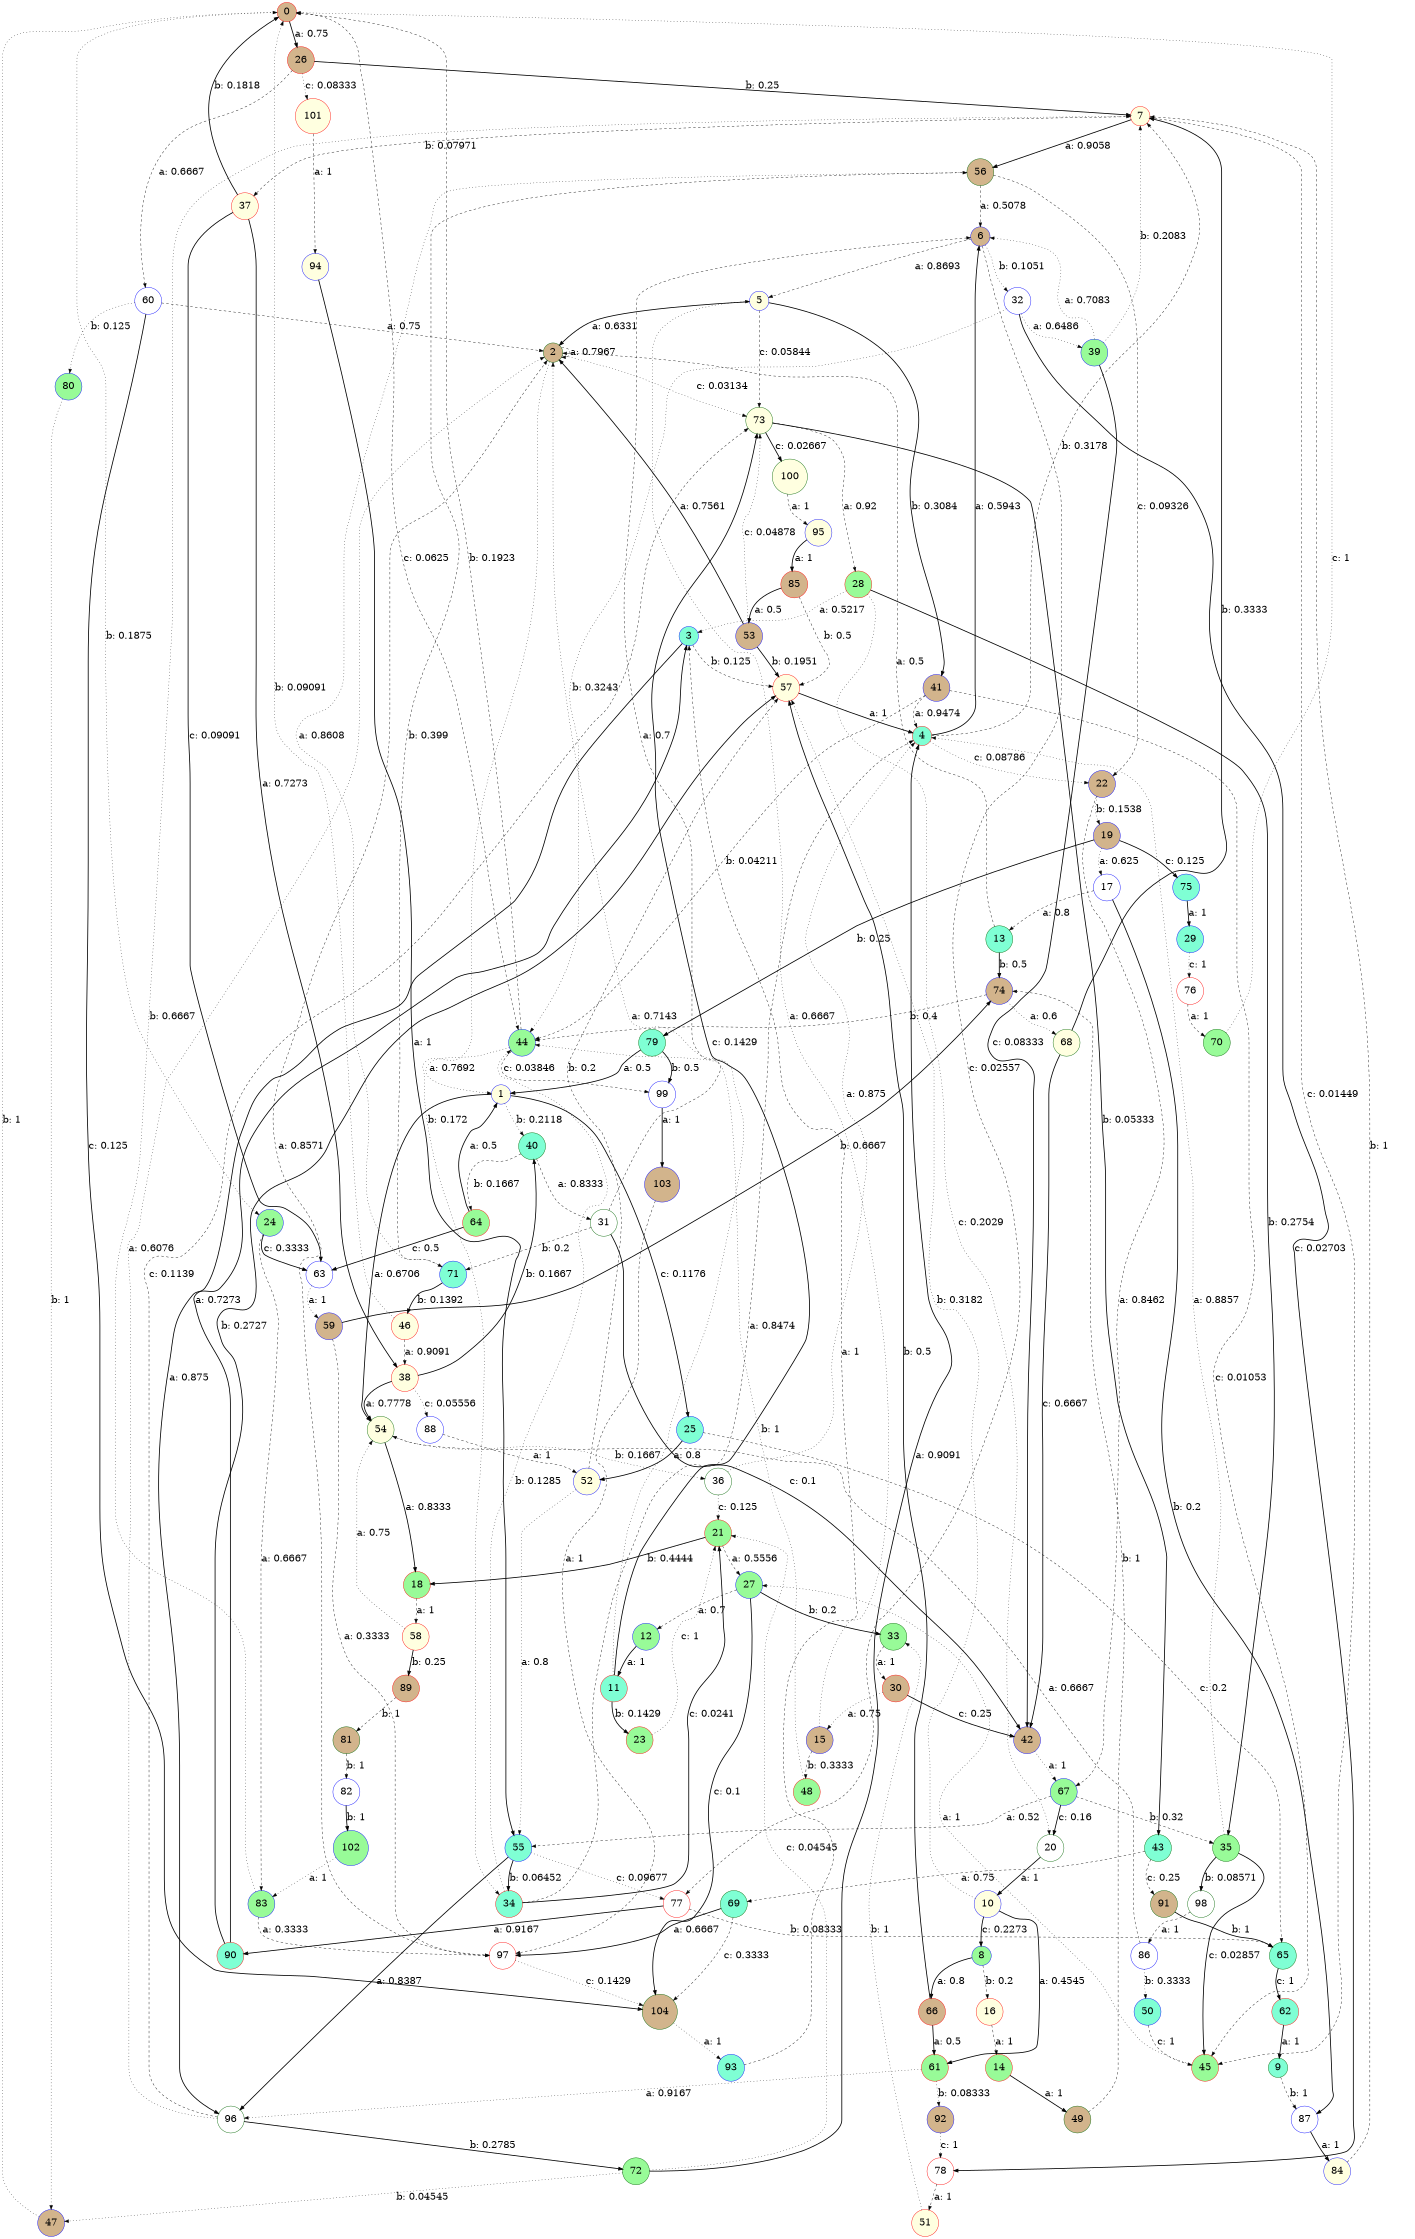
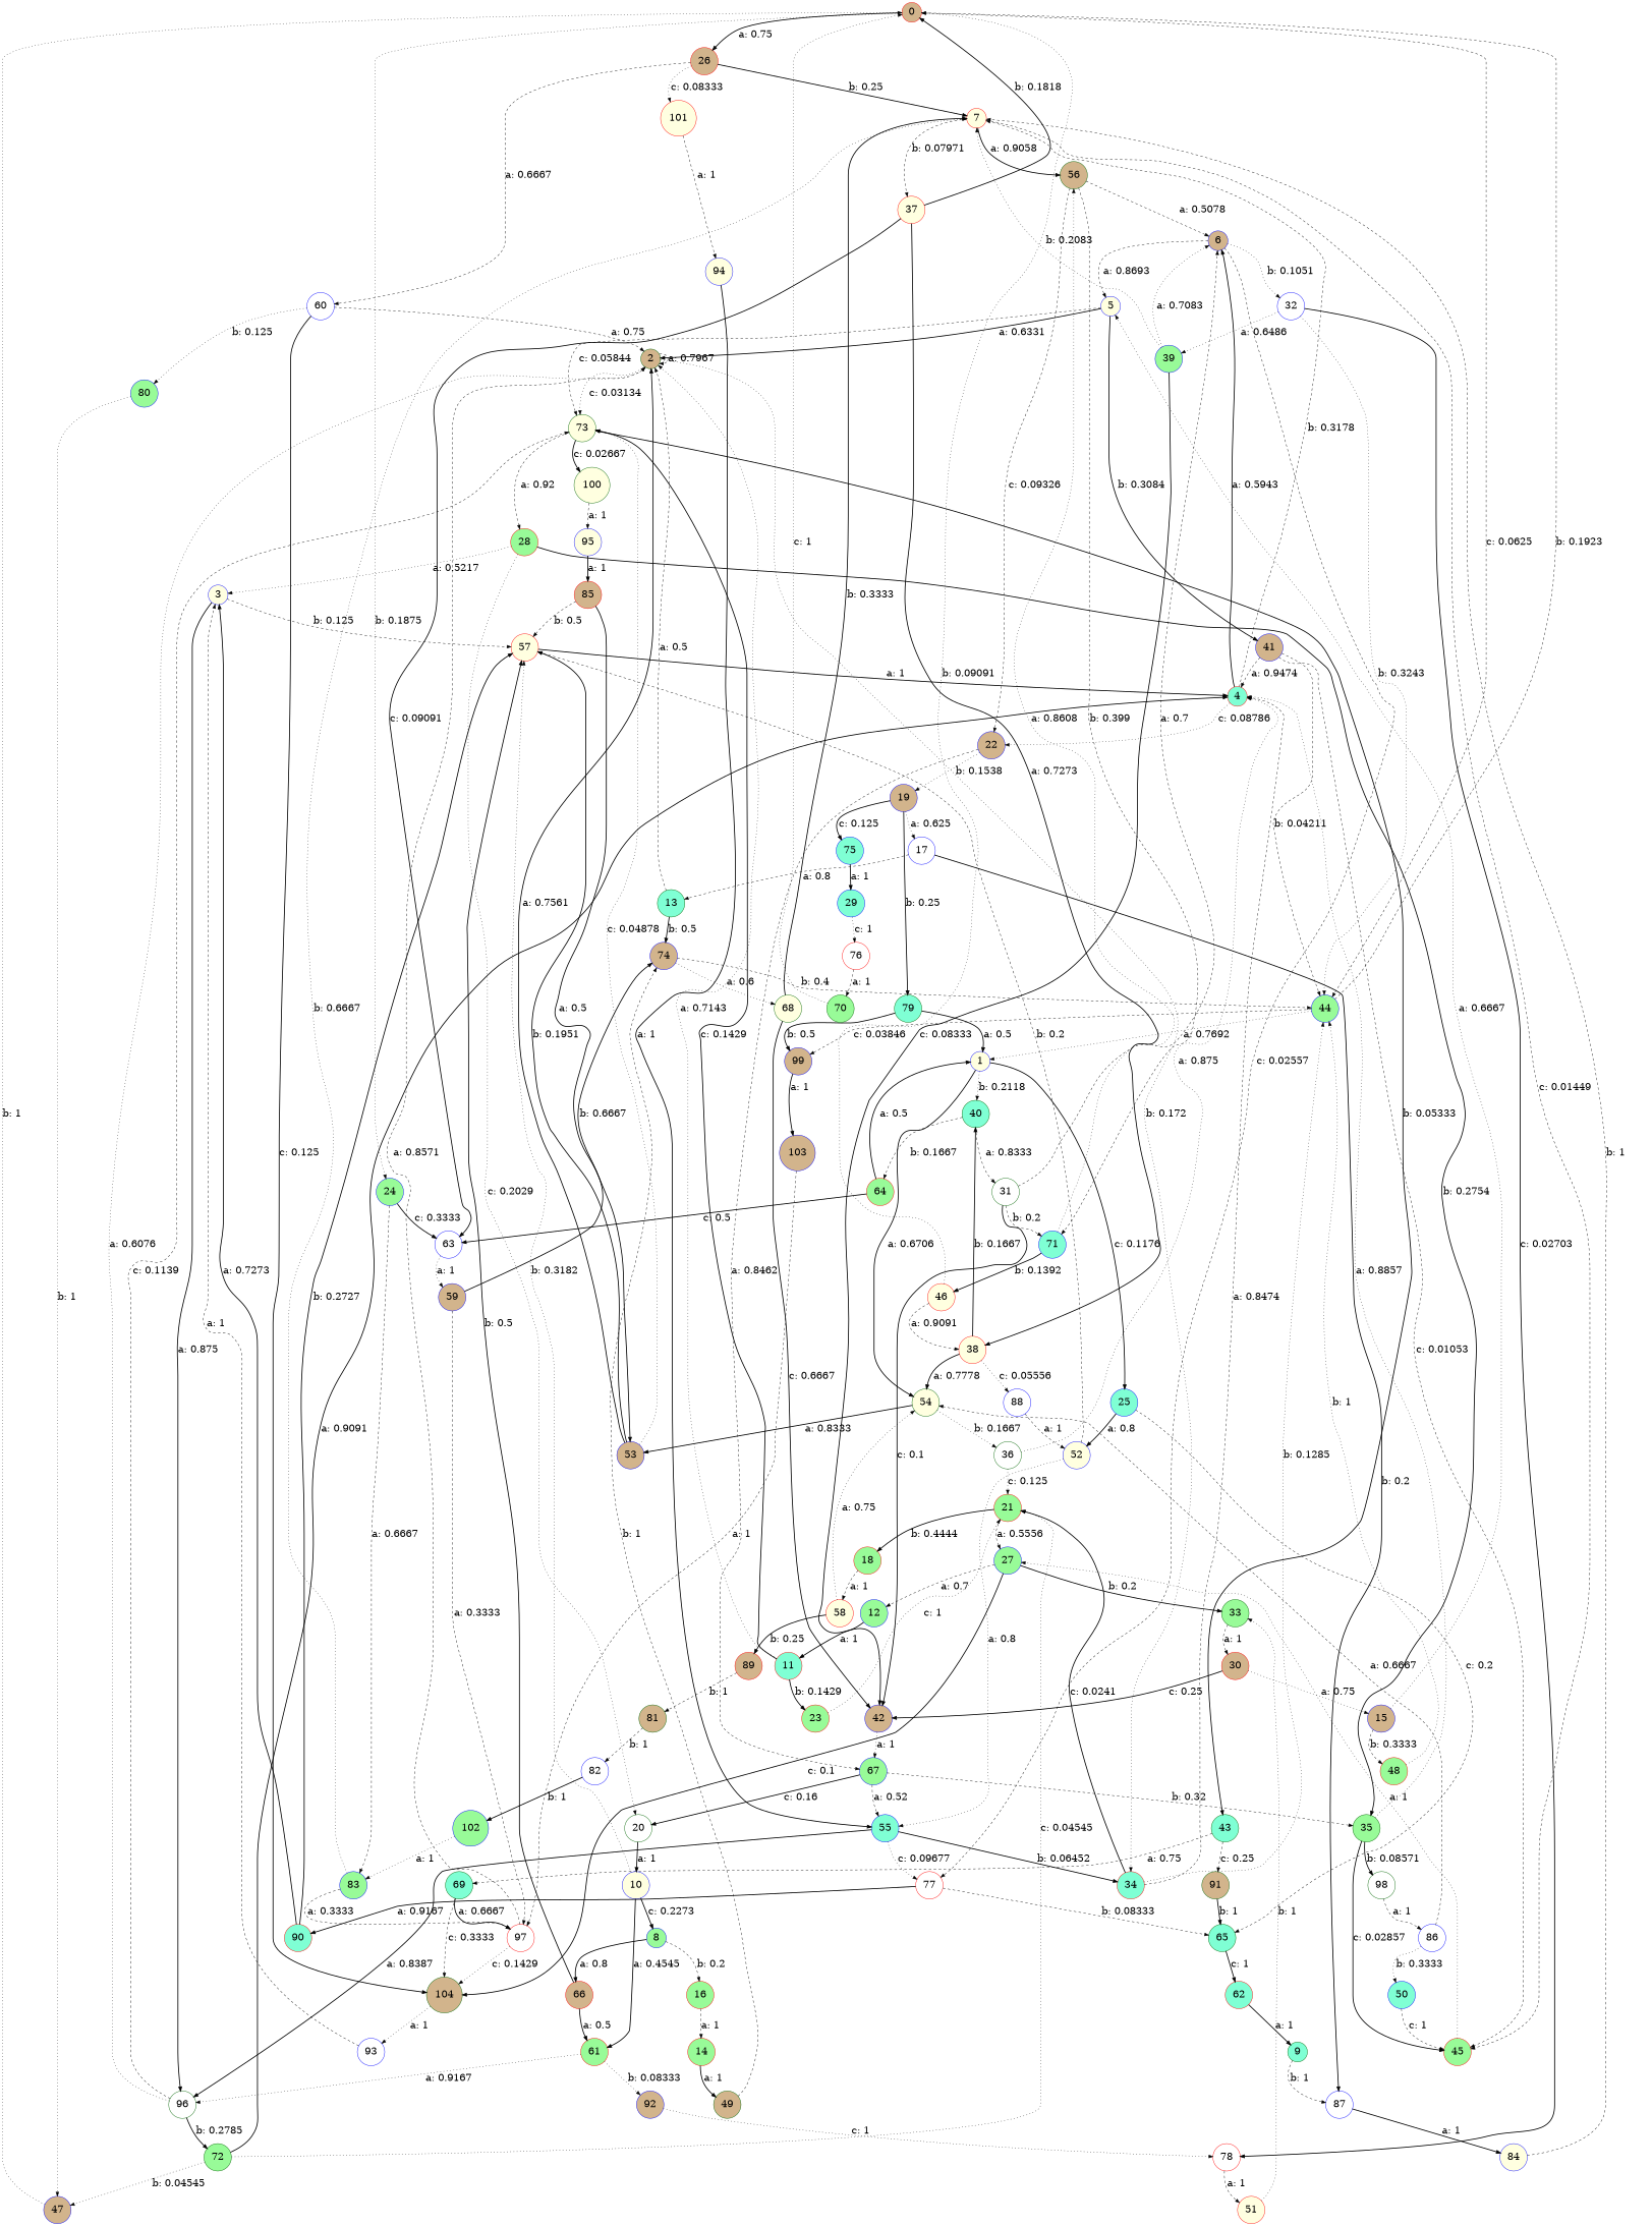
  digraph {
    node [color=blue fillcolor=tan fontsize=24 shape=circle style=filled]
    edge [fontsize=24 style=bold]
    0 [color=red]
    26 [color=red]
    24 [fillcolor=palegreen]
    44 [fillcolor=palegreen]
    7 [color=red fillcolor=lightyellow]
    60 [fillcolor=white]
    101 [color=red fillcolor=lightyellow]
    83 [fillcolor=palegreen]
    63 [fillcolor=white]
    1 [fillcolor=lightyellow]
-   99 [fillcolor=white]
+   99
    56 [color=darkgreen]
    37 [color=red fillcolor=lightyellow]
    45 [color=red fillcolor=palegreen]
    2 [color=darkgreen]
    104 [color=darkgreen]
    80 [fillcolor=palegreen]
    94 [fillcolor=lightyellow]
    97 [color=red fillcolor=white]
    59
    54 [color=darkgreen fillcolor=lightyellow]
    40 [color=darkgreen fillcolor=aquamarine]
    25 [fillcolor=aquamarine]
    103
    36 [color=darkgreen fillcolor=white]
    53
    31 [color=darkgreen fillcolor=white]
    64 [color=red fillcolor=palegreen]
    52 [fillcolor=lightyellow]
    65 [color=darkgreen fillcolor=aquamarine]
    4 [color=red fillcolor=aquamarine]
    21 [color=red fillcolor=palegreen]
    73 [color=darkgreen fillcolor=lightyellow]
    57 [color=red fillcolor=lightyellow]
    6
    71 [fillcolor=aquamarine]
    42
    55 [fillcolor=aquamarine]
    62 [color=red fillcolor=aquamarine]
    34 [color=red fillcolor=aquamarine]
    28 [color=red fillcolor=palegreen]
    43 [color=darkgreen fillcolor=aquamarine]
    100 [color=darkgreen fillcolor=lightyellow]
    22
    27 [fillcolor=palegreen]
    18 [color=red fillcolor=palegreen]
-   3 [fillcolor=aquamarine]
+   3 [fillcolor=lightyellow]
    20 [color=darkgreen fillcolor=white]
    35 [color=darkgreen fillcolor=palegreen]
    69 [color=darkgreen fillcolor=aquamarine]
    91 [color=darkgreen]
    95 [fillcolor=lightyellow]
    96 [color=darkgreen fillcolor=white]
    72 [color=darkgreen fillcolor=palegreen]
    47
    5 [fillcolor=lightyellow]
    32 [fillcolor=white]
    77 [color=red fillcolor=white]
    19
    67 [fillcolor=palegreen]
    41
    39 [fillcolor=palegreen]
    78 [color=red fillcolor=white]
    90 [color=red fillcolor=aquamarine]
    38 [color=red fillcolor=lightyellow]
    17 [fillcolor=white]
    79 [color=darkgreen fillcolor=aquamarine]
    75 [fillcolor=aquamarine]
    51 [color=red fillcolor=lightyellow]
    46 [color=red fillcolor=lightyellow]
    88 [fillcolor=white]
    12 [fillcolor=palegreen]
    33 [color=darkgreen fillcolor=palegreen]
    8 [fillcolor=palegreen]
    66 [color=red]
-   16 [color=red fillcolor=lightyellow]
+   16 [color=red fillcolor=palegreen]
    61 [color=red fillcolor=palegreen]
    14 [color=red fillcolor=palegreen]
    92
    49 [color=darkgreen]
    9 [color=darkgreen fillcolor=aquamarine]
    87 [fillcolor=white]
    84 [fillcolor=lightyellow]
    10 [fillcolor=lightyellow]
    11 [color=red fillcolor=aquamarine]
    23 [color=red fillcolor=palegreen]
    13 [color=darkgreen fillcolor=aquamarine]
    74
    68 [color=darkgreen fillcolor=lightyellow]
    15
    48 [color=red fillcolor=palegreen]
    58 [color=red fillcolor=lightyellow]
    89 [color=red]
    81 [color=darkgreen]
    29 [fillcolor=aquamarine]
    76 [color=red fillcolor=white]
    30 [color=red]
-   93 [fillcolor=aquamarine]
+   93 [fillcolor=white]
    98 [color=darkgreen fillcolor=white]
    86 [fillcolor=white]
    70 [color=darkgreen fillcolor=palegreen]
    50 [fillcolor=aquamarine]
    82 [fillcolor=white]
    85 [color=red]
    102 [fillcolor=palegreen]
    0 -> 26 [label="a: 0.75     "]
    0 -> 24 [label="b: 0.1875   " style=dotted]
    0 -> 44 [label="c: 0.0625   " style=dashed]
    26 -> 7 [label="b: 0.25     "]
    26 -> 60 [label="a: 0.6667   " style=dashed]
    26 -> 101 [label="c: 0.08333  " style=dotted]
    24 -> 83 [label="a: 0.6667   " style=dashed]
    24 -> 63 [label="c: 0.3333   "]
    44 -> 0 [label="b: 0.1923   " style=dashed]
    44 -> 1 [label="a: 0.7692   " style=dotted]
    44 -> 99 [label="c: 0.03846  " style=dashed]
    7 -> 56 [label="a: 0.9058   "]
    7 -> 37 [label="b: 0.07971  " style=dashed]
    7 -> 45 [label="c: 0.01449  " style=dashed]
    60 -> 2 [label="a: 0.75     " style=dashed]
    60 -> 104 [label="c: 0.125    "]
    60 -> 80 [label="b: 0.125    " style=dotted]
    101 -> 94 [label="a: 1        " style=dashed]
    83 -> 7 [label="b: 0.6667   " style=dotted]
    83 -> 97 [label="a: 0.3333   " style=dashed]
    63 -> 59 [label="a: 1        " style=dotted]
    1 -> 54 [label="a: 0.6706   "]
    1 -> 40 [label="b: 0.2118   " style=dotted]
    1 -> 25 [label="c: 0.1176   "]
    99 -> 103 [label="a: 1        "]
    56 -> 6 [label="a: 0.5078   " style=dashed]
    56 -> 71 [label="b: 0.399    " style=dashed]
    56 -> 22 [label="c: 0.09326  " style=dashed]
    37 -> 0 [label="b: 0.1818   "]
    37 -> 63 [label="c: 0.09091  "]
    37 -> 38 [label="a: 0.7273   "]
    45 -> 27 [label="a: 1        " style=dotted]
    2 -> 2 [label="a: 0.7967   " style=dashed]
    2 -> 73 [label="c: 0.03134  " style=dotted]
    2 -> 34 [label="b: 0.172    " style=dotted]
    104 -> 93 [label="a: 1        " style=dotted]
    80 -> 47 [label="b: 1        " style=dotted]
    94 -> 55 [label="a: 1        "]
    97 -> 2 [label="a: 0.8571   " style=dashed]
    97 -> 104 [label="c: 0.1429   " style=dotted]
    59 -> 97 [label="a: 0.3333   " style=dashed]
    59 -> 74 [label="b: 0.6667   "]
    54 -> 36 [label="b: 0.1667   " style=dotted]
-   54 -> 18 [label="a: 0.8333   "]
+   54 -> 53 [label="a: 0.8333   "]
    40 -> 31 [label="a: 0.8333   " style=dashed]
    40 -> 64 [label="b: 0.1667   " style=dashed]
    25 -> 52 [label="a: 0.8      "]
    25 -> 65 [label="c: 0.2      " style=dashed]
    103 -> 97 [label="a: 1        " style=dashed]
    36 -> 4 [label="a: 0.875    " style=dotted]
    36 -> 21 [label="c: 0.125    " style=dotted]
    53 -> 2 [label="a: 0.7561   "]
    53 -> 73 [label="c: 0.04878  " style=dotted]
    53 -> 57 [label="b: 0.1951   "]
    31 -> 6 [label="a: 0.7      " style=dashed]
    31 -> 71 [label="b: 0.2      " style=dashed]
    31 -> 42 [label="c: 0.1      "]
    64 -> 63 [label="c: 0.5      "]
    64 -> 1 [label="a: 0.5      "]
    52 -> 57 [label="b: 0.2      " style=dashed]
    52 -> 55 [label="a: 0.8      " style=dotted]
    65 -> 62 [label="c: 1        "]
    4 -> 7 [label="b: 0.3178   " style=dashed]
    4 -> 6 [label="a: 0.5943   "]
    4 -> 22 [label="c: 0.08786  " style=dotted]
    21 -> 27 [label="a: 0.5556   " style=dashed]
    21 -> 18 [label="b: 0.4444   "]
    73 -> 28 [label="a: 0.92     " style=dashed]
    73 -> 43 [label="b: 0.05333  "]
    73 -> 100 [label="c: 0.02667  "]
    57 -> 4 [label="a: 1        "]
    6 -> 5 [label="a: 0.8693   " style=dashed]
    6 -> 32 [label="b: 0.1051   " style=dotted]
    6 -> 77 [label="c: 0.02557  " style=dashed]
    71 -> 56 [label="a: 0.8608   " style=dotted]
    71 -> 46 [label="b: 0.1392   "]
    42 -> 67 [label="a: 1        " style=dotted]
    55 -> 34 [label="b: 0.06452  "]
    55 -> 96 [label="a: 0.8387   "]
    55 -> 77 [label="c: 0.09677  " style=dotted]
    62 -> 9 [label="a: 1        "]
    34 -> 44 [label="b: 0.1285   " style=dotted]
    34 -> 4 [label="a: 0.8474   " style=dashed]
    34 -> 21 [label="c: 0.0241   "]
    28 -> 3 [label="a: 0.5217   " style=dotted]
    28 -> 20 [label="c: 0.2029   " style=dotted]
    28 -> 35 [label="b: 0.2754   "]
    43 -> 69 [label="a: 0.75     " style=dashed]
    43 -> 91 [label="c: 0.25     " style=dashed]
    100 -> 95 [label="a: 1        " style=dashed]
    22 -> 19 [label="b: 0.1538   " style=dotted]
    22 -> 67 [label="a: 0.8462   " style=dashed]
    27 -> 104 [label="c: 0.1      "]
    27 -> 12 [label="a: 0.7      " style=dashed]
    27 -> 33 [label="b: 0.2      "]
    18 -> 58 [label="a: 1        " style=dashed]
    3 -> 57 [label="b: 0.125    " style=dashed]
    3 -> 96 [label="a: 0.875    "]
    20 -> 10 [label="a: 1        "]
    35 -> 45 [label="c: 0.02857  "]
    35 -> 4 [label="a: 0.8857   " style=dotted]
    35 -> 98 [label="b: 0.08571  "]
    69 -> 104 [label="c: 0.3333   " style=dashed]
    69 -> 97 [label="a: 0.6667   "]
    91 -> 65 [label="b: 1        "]
    95 -> 85 [label="a: 1        "]
    96 -> 2 [label="a: 0.6076   " style=dotted]
    96 -> 73 [label="c: 0.1139   " style=dashed]
    96 -> 72 [label="b: 0.2785   "]
    72 -> 4 [label="a: 0.9091   "]
    72 -> 21 [label="c: 0.04545  " style=dotted]
    72 -> 47 [label="b: 0.04545  " style=dotted]
    47 -> 0 [label="b: 1        " style=dotted]
    5 -> 2 [label="a: 0.6331   "]
    5 -> 73 [label="c: 0.05844  " style=dashed]
    5 -> 41 [label="b: 0.3084   "]
    32 -> 44 [label="b: 0.3243   " style=dotted]
    32 -> 39 [label="a: 0.6486   " style=dotted]
    32 -> 78 [label="c: 0.02703  "]
    77 -> 65 [label="b: 0.08333  " style=dashed]
    77 -> 90 [label="a: 0.9167   "]
    19 -> 17 [label="a: 0.625    " style=dotted]
    19 -> 79 [label="b: 0.25     "]
    19 -> 75 [label="c: 0.125    "]
    67 -> 55 [label="a: 0.52     " style=dashed]
    67 -> 20 [label="c: 0.16     "]
    67 -> 35 [label="b: 0.32     " style=dashed]
    41 -> 44 [label="b: 0.04211  " style=dashed]
    41 -> 45 [label="c: 0.01053  " style=dashed]
    41 -> 4 [label="a: 0.9474   " style=dashed]
    39 -> 7 [label="b: 0.2083   " style=dotted]
    39 -> 6 [label="a: 0.7083   " style=dotted]
    39 -> 42 [label="c: 0.08333  "]
    78 -> 51 [label="a: 1        " style=dashed]
    90 -> 57 [label="b: 0.2727   "]
    90 -> 3 [label="a: 0.7273   "]
    38 -> 54 [label="a: 0.7778   "]
    38 -> 40 [label="b: 0.1667   "]
    38 -> 88 [label="c: 0.05556  " style=dotted]
    17 -> 87 [label="b: 0.2      "]
    17 -> 13 [label="a: 0.8      " style=dashed]
    79 -> 1 [label="a: 0.5      "]
    79 -> 99 [label="b: 0.5      "]
    75 -> 29 [label="a: 1        "]
    51 -> 33 [label="b: 1        " style=dotted]
    46 -> 0 [label="b: 0.09091  " style=dotted]
    46 -> 38 [label="a: 0.9091   " style=dashed]
    88 -> 52 [label="a: 1        " style=dashed]
    12 -> 11 [label="a: 1        "]
    33 -> 30 [label="a: 1        " style=dashed]
    8 -> 66 [label="a: 0.8      "]
    8 -> 16 [label="b: 0.2      " style=dashed]
    66 -> 57 [label="b: 0.5      "]
    66 -> 61 [label="a: 0.5      "]
    16 -> 14 [label="a: 1        " style=dashed]
    61 -> 96 [label="a: 0.9167   " style=dotted]
    61 -> 92 [label="b: 0.08333  " style=dotted]
    14 -> 49 [label="a: 1        "]
    92 -> 78 [label="c: 1        " style=dotted]
    49 -> 74 [label="b: 1        " style=dashed]
    9 -> 87 [label="b: 1        " style=dashed]
    87 -> 84 [label="a: 1        "]
    84 -> 7 [label="b: 1        " style=dashed]
    10 -> 57 [label="b: 0.3182   " style=dotted]
    10 -> 8 [label="c: 0.2273   "]
    10 -> 61 [label="a: 0.4545   "]
    11 -> 2 [label="a: 0.7143   " style=dotted]
    11 -> 73 [label="c: 0.1429   "]
    11 -> 23 [label="b: 0.1429   "]
    23 -> 21 [label="c: 1        " style=dotted]
    13 -> 2 [label="a: 0.5      " style=dashed]
    13 -> 74 [label="b: 0.5      "]
    74 -> 44 [label="b: 0.4      " style=dashed]
    74 -> 68 [label="a: 0.6      " style=dotted]
    68 -> 7 [label="b: 0.3333   "]
    68 -> 42 [label="c: 0.6667   "]
    15 -> 5 [label="a: 0.6667   " style=dotted]
    15 -> 48 [label="b: 0.3333   " style=dashed]
    48 -> 44 [label="b: 1        " style=dotted]
    58 -> 54 [label="a: 0.75     " style=dotted]
    58 -> 89 [label="b: 0.25     "]
    89 -> 81 [label="b: 1        " style=dashed]
    81 -> 82 [label="b: 1        " style=dashed]
    29 -> 76 [label="c: 1        " style=dotted]
    76 -> 70 [label="a: 1        " style=dashed]
    30 -> 42 [label="c: 0.25     "]
    30 -> 15 [label="a: 0.75     " style=dotted]
    93 -> 3 [label="a: 1        " style=dashed]
    98 -> 86 [label="a: 1        " style=dashed]
    86 -> 54 [label="a: 0.6667   " style=dashed]
    86 -> 50 [label="b: 0.3333   " style=dotted]
    70 -> 0 [label="c: 1        " style=dotted]
    50 -> 45 [label="c: 1        " style=dashed]
    82 -> 102 [label="b: 1        "]
    85 -> 53 [label="a: 0.5      "]
    85 -> 57 [label="b: 0.5      " style=dashed]
    102 -> 83 [label="a: 1        " style=dotted]
  }
